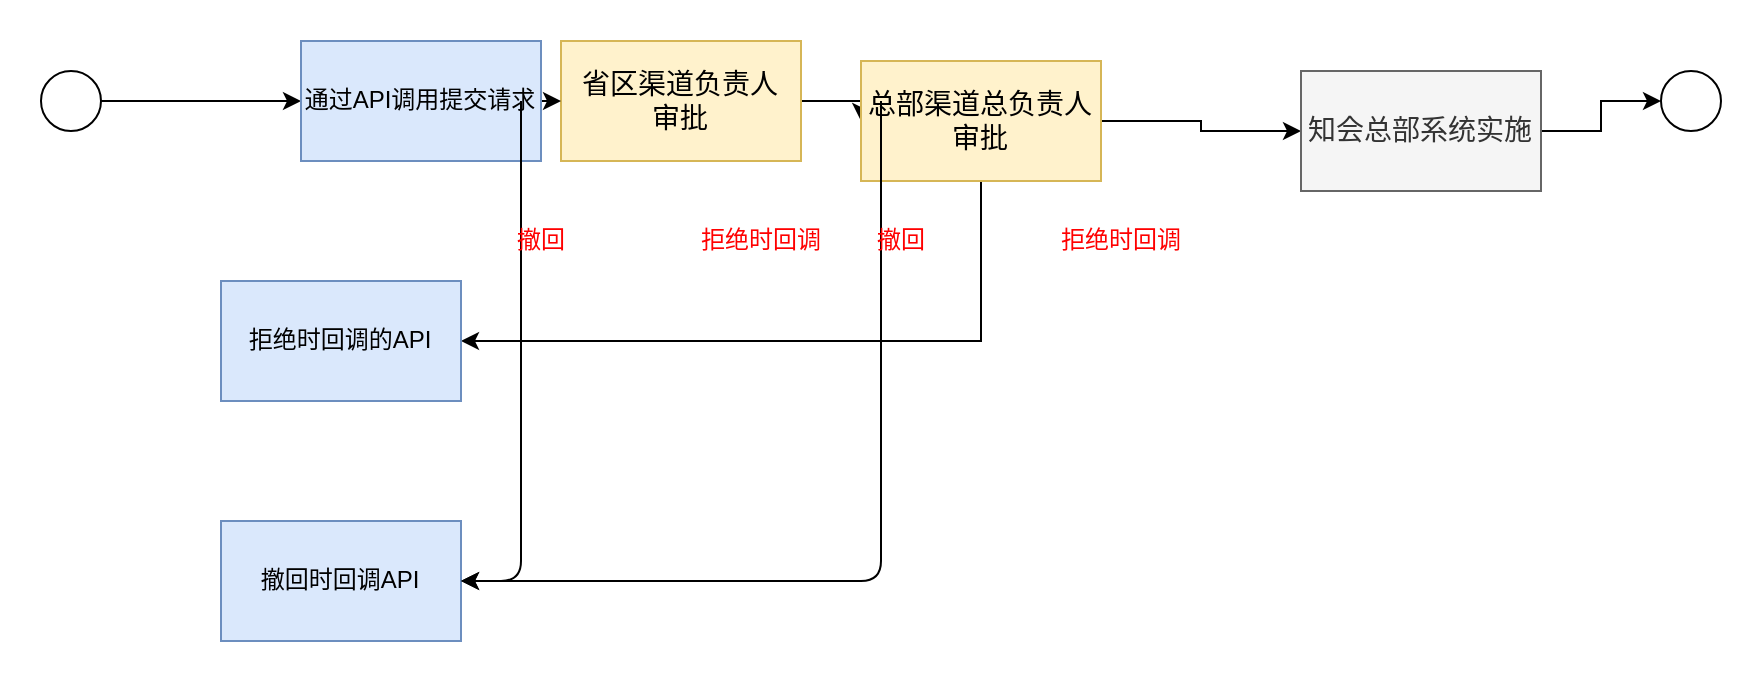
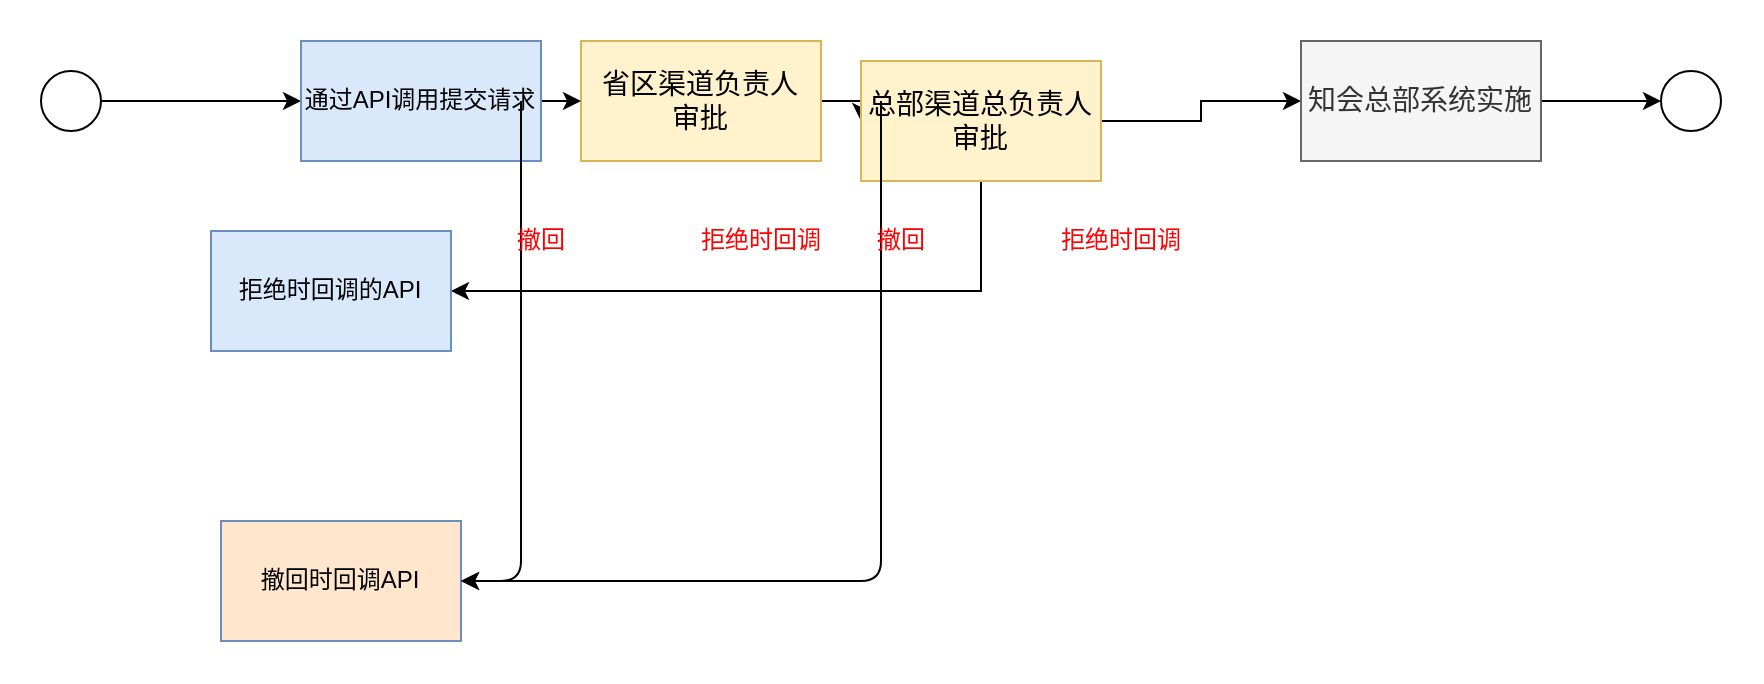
  <mxCell id="0" />
  <mxCell id="1" parent="0" />
  <mxCell id="2" style="edgeStyle=orthogonalEdgeStyle;rounded=0;orthogonalLoop=1;jettySize=auto;html=1;exitX=1;exitY=0.5;exitDx=0;exitDy=0;entryX=0;entryY=0.5;entryDx=0;entryDy=0;" edge="1" parent="1" source="3" target="8"><mxGeometry relative="1" as="geometry" /></mxCell>
- <mxCell id="3" value="&lt;font style=&quot;font-size: 14px&quot;&gt;省区渠道负责人&lt;br&gt;审批&lt;br&gt;&lt;/font&gt;" style="rounded=0;whiteSpace=wrap;html=1;fillColor=#fff2cc;strokeColor=#d6b656;" vertex="1" parent="1"><mxGeometry x="280" y="20" width="120" height="60" as="geometry" /></mxCell>
+ <mxCell id="3" value="&lt;font style=&quot;font-size: 14px&quot;&gt;省区渠道负责人&lt;br&gt;审批&lt;br&gt;&lt;/font&gt;" style="rounded=0;whiteSpace=wrap;html=1;fillColor=#fff2cc;strokeColor=#d6b656;" vertex="1" parent="1"><mxGeometry x="290" y="20" width="120" height="60" as="geometry" /></mxCell>
  <mxCell id="4" style="edgeStyle=orthogonalEdgeStyle;rounded=0;orthogonalLoop=1;jettySize=auto;html=1;exitX=1;exitY=0.5;exitDx=0;exitDy=0;entryX=0;entryY=0.5;entryDx=0;entryDy=0;" edge="1" parent="1" source="5" target="10"><mxGeometry relative="1" as="geometry" /></mxCell>
  <mxCell id="5" value="" style="ellipse;whiteSpace=wrap;html=1;aspect=fixed;" vertex="1" parent="1"><mxGeometry x="20" y="35" width="30" height="30" as="geometry" /></mxCell>
  <mxCell id="6" style="edgeStyle=orthogonalEdgeStyle;rounded=0;orthogonalLoop=1;jettySize=auto;html=1;exitX=1;exitY=0.5;exitDx=0;exitDy=0;entryX=0;entryY=0.5;entryDx=0;entryDy=0;" edge="1" parent="1" source="8" target="12"><mxGeometry relative="1" as="geometry" /></mxCell>
  <mxCell id="7" style="edgeStyle=orthogonalEdgeStyle;rounded=0;orthogonalLoop=1;jettySize=auto;html=1;exitX=0.5;exitY=1;exitDx=0;exitDy=0;entryX=1;entryY=0.5;entryDx=0;entryDy=0;" edge="1" parent="1" source="8" target="14"><mxGeometry relative="1" as="geometry" /></mxCell>
  <mxCell id="8" value="&lt;font style=&quot;font-size: 14px&quot;&gt;总部渠道总负责人&lt;br&gt;审批&lt;br&gt;&lt;/font&gt;" style="rounded=0;whiteSpace=wrap;html=1;fillColor=#fff2cc;strokeColor=#d6b656;" vertex="1" parent="1"><mxGeometry x="430" y="30" width="120" height="60" as="geometry" /></mxCell>
  <mxCell id="9" style="edgeStyle=orthogonalEdgeStyle;rounded=0;orthogonalLoop=1;jettySize=auto;html=1;exitX=1;exitY=0.5;exitDx=0;exitDy=0;entryX=0;entryY=0.5;entryDx=0;entryDy=0;" edge="1" parent="1" source="10" target="3"><mxGeometry relative="1" as="geometry" /></mxCell>
  <mxCell id="10" value="通过API调用提交请求" style="rounded=0;whiteSpace=wrap;html=1;fillColor=#dae8fc;strokeColor=#6c8ebf;" vertex="1" parent="1"><mxGeometry x="150" y="20" width="120" height="60" as="geometry" /></mxCell>
  <mxCell id="11" style="edgeStyle=orthogonalEdgeStyle;rounded=0;orthogonalLoop=1;jettySize=auto;html=1;exitX=1;exitY=0.5;exitDx=0;exitDy=0;entryX=0;entryY=0.5;entryDx=0;entryDy=0;" edge="1" parent="1" source="12" target="13"><mxGeometry relative="1" as="geometry" /></mxCell>
- <mxCell id="12" value="&lt;font style=&quot;font-size: 14px&quot;&gt;知会总部系统实施&lt;/font&gt;" style="rounded=0;whiteSpace=wrap;html=1;fillColor=#f5f5f5;strokeColor=#666666;fontColor=#333333;" vertex="1" parent="1"><mxGeometry x="650" y="35" width="120" height="60" as="geometry" /></mxCell>
+ <mxCell id="12" value="&lt;font style=&quot;font-size: 14px&quot;&gt;知会总部系统实施&lt;/font&gt;" style="rounded=0;whiteSpace=wrap;html=1;fillColor=#f5f5f5;strokeColor=#666666;fontColor=#333333;" vertex="1" parent="1"><mxGeometry x="650" y="20" width="120" height="60" as="geometry" /></mxCell>
  <mxCell id="13" value="" style="ellipse;whiteSpace=wrap;html=1;aspect=fixed;" vertex="1" parent="1"><mxGeometry x="830" y="35" width="30" height="30" as="geometry" /></mxCell>
- <mxCell id="14" value="拒绝时回调的API" style="rounded=0;whiteSpace=wrap;html=1;fillColor=#dae8fc;strokeColor=#6c8ebf;" vertex="1" parent="1"><mxGeometry x="110" y="140" width="120" height="60" as="geometry" /></mxCell>
+ <mxCell id="14" value="拒绝时回调的API" style="rounded=0;whiteSpace=wrap;html=1;fillColor=#dae8fc;strokeColor=#6c8ebf;" vertex="1" parent="1"><mxGeometry x="105" y="115" width="120" height="60" as="geometry" /></mxCell>
  <mxCell id="15" value="拒绝时回调" style="text;html=1;align=center;verticalAlign=middle;resizable=0;points=[];autosize=1;fontColor=#FF0000;" vertex="1" parent="1"><mxGeometry x="340" y="110" width="80" height="20" as="geometry" /></mxCell>
  <mxCell id="16" value="拒绝时回调" style="text;html=1;align=center;verticalAlign=middle;resizable=0;points=[];autosize=1;fontColor=#FF0000;" vertex="1" parent="1"><mxGeometry x="520" y="110" width="80" height="20" as="geometry" /></mxCell>
- <mxCell id="17" value="撤回时回调API" style="rounded=0;whiteSpace=wrap;html=1;fillColor=#dae8fc;strokeColor=#6c8ebf;" vertex="1" parent="1"><mxGeometry x="110" y="260" width="120" height="60" as="geometry" /></mxCell>
+ <mxCell id="17" value="撤回时回调API" style="rounded=0;whiteSpace=wrap;html=1;fillColor=#ffe6cc;strokeColor=#6c8ebf;" vertex="1" parent="1"><mxGeometry x="110" y="260" width="120" height="60" as="geometry" /></mxCell>
  <mxCell id="18" value="" style="endArrow=classic;html=1;fontColor=#FF0000;entryX=1;entryY=0.5;entryDx=0;entryDy=0;edgeStyle=orthogonalEdgeStyle;" edge="1" parent="1" target="17"><mxGeometry width="50" height="50" relative="1" as="geometry"><mxPoint x="260" y="50" as="sourcePoint" /><mxPoint x="380" y="140" as="targetPoint" /><Array as="points"><mxPoint x="260" y="290" /></Array></mxGeometry></mxCell>
  <mxCell id="19" value="撤回" style="text;html=1;align=center;verticalAlign=middle;resizable=0;points=[];autosize=1;fontColor=#FF0000;" vertex="1" parent="1"><mxGeometry x="250" y="110" width="40" height="20" as="geometry" /></mxCell>
  <mxCell id="20" value="" style="endArrow=classic;html=1;fontColor=#FF0000;edgeStyle=orthogonalEdgeStyle;entryX=1;entryY=0.5;entryDx=0;entryDy=0;" edge="1" parent="1" target="17"><mxGeometry width="50" height="50" relative="1" as="geometry"><mxPoint x="440" y="50" as="sourcePoint" /><mxPoint x="240" y="290" as="targetPoint" /><Array as="points"><mxPoint x="440" y="290" /></Array></mxGeometry></mxCell>
  <mxCell id="21" value="撤回" style="text;html=1;align=center;verticalAlign=middle;resizable=0;points=[];autosize=1;fontColor=#FF0000;" vertex="1" parent="1"><mxGeometry x="430" y="110" width="40" height="20" as="geometry" /></mxCell>
